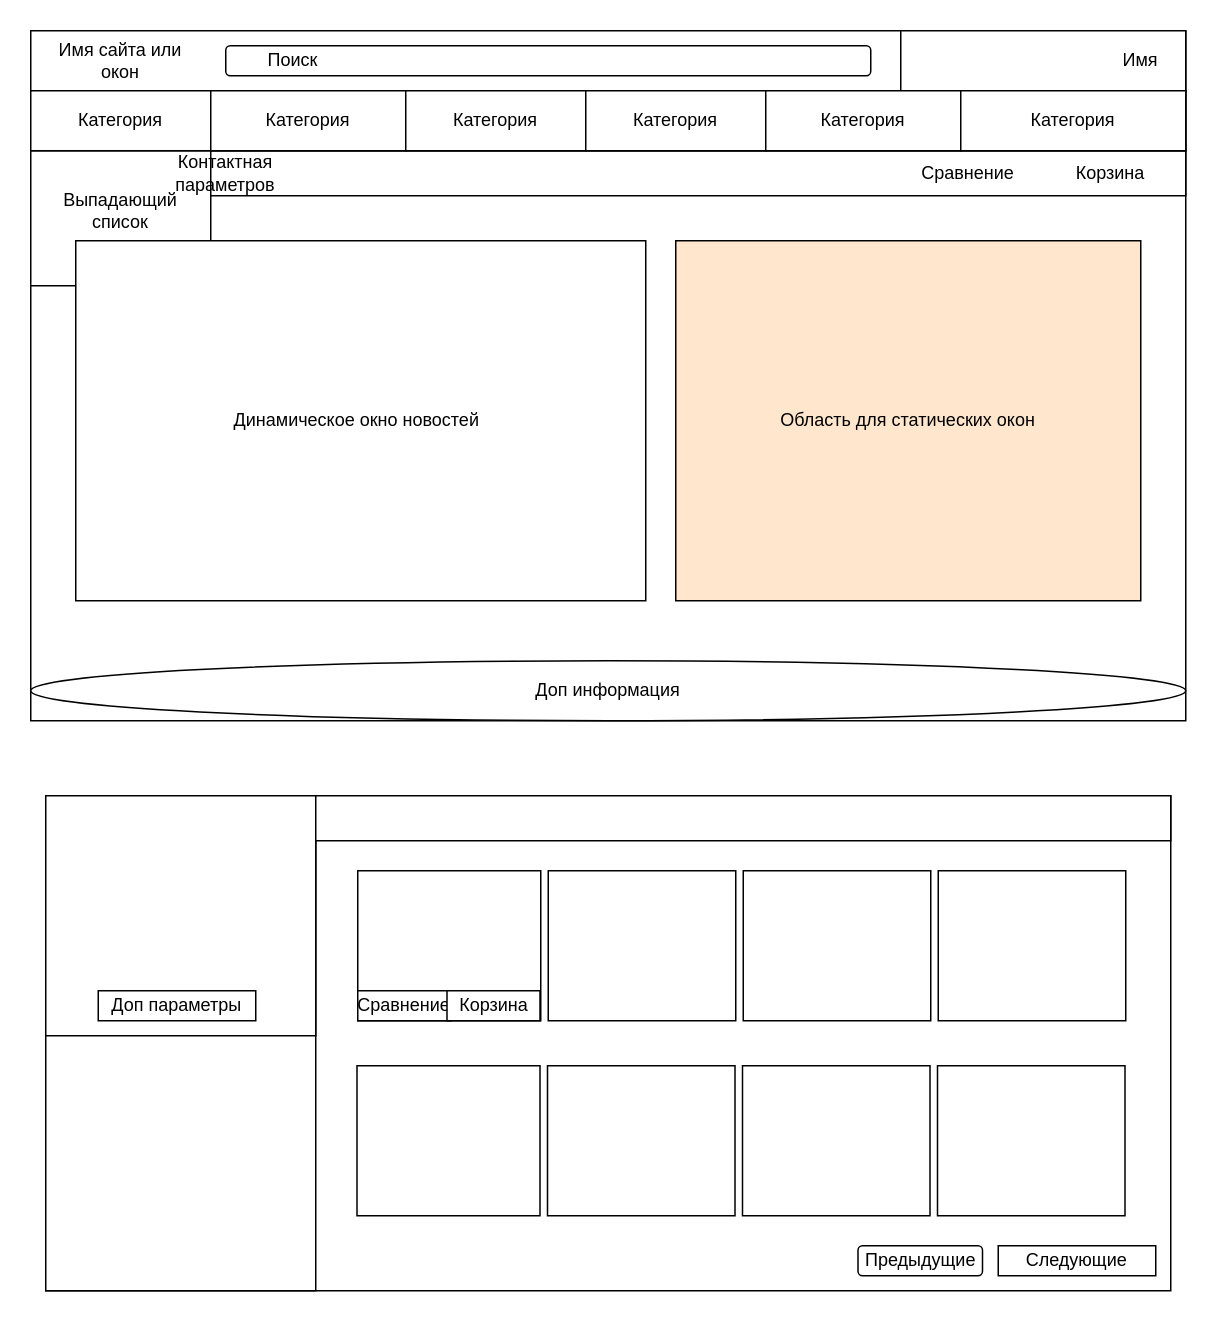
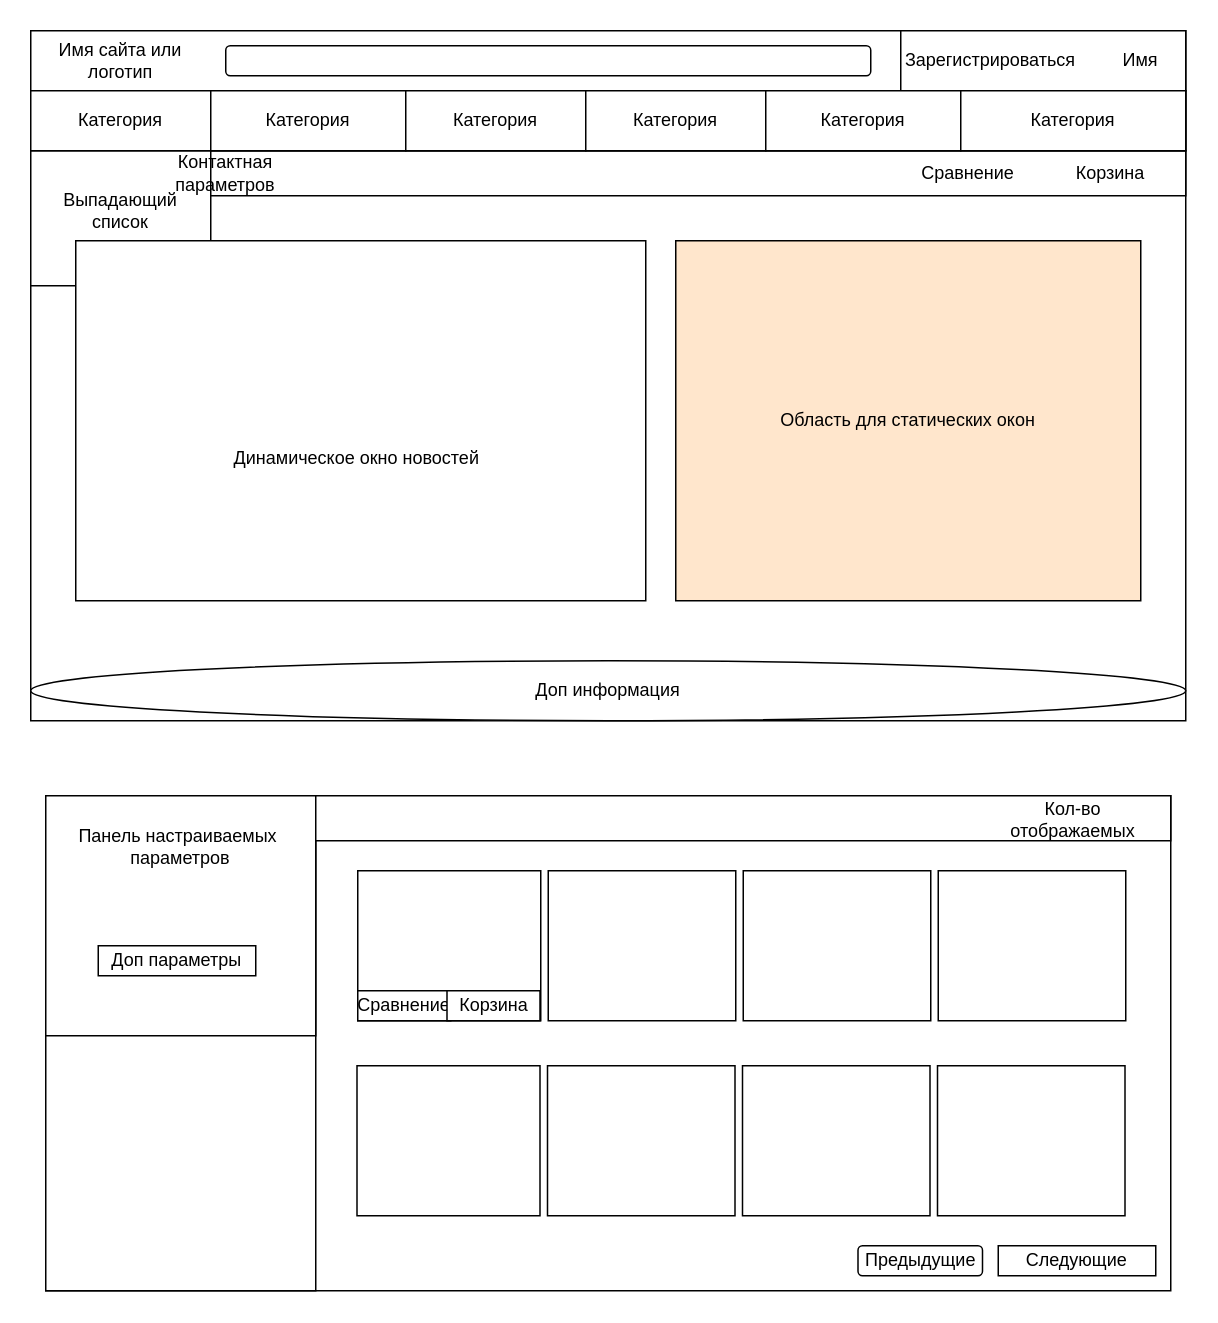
  <mxCell id="0" />
  <mxCell id="1" parent="0" />
  <mxCell id="2" value="" style="rounded=0;whiteSpace=wrap;html=1;" vertex="1" parent="1"><mxGeometry x="20" y="20" width="770" height="460" as="geometry" /></mxCell>
  <mxCell id="3" value="" style="rounded=0;whiteSpace=wrap;html=1;" vertex="1" parent="1"><mxGeometry x="20" y="100" width="770" height="30" as="geometry" /></mxCell>
  <mxCell id="4" value="" style="rounded=0;whiteSpace=wrap;html=1;" vertex="1" parent="1"><mxGeometry x="20" y="60" width="120" height="130" as="geometry" /></mxCell>
  <mxCell id="5" value="" style="rounded=0;whiteSpace=wrap;html=1;" vertex="1" parent="1"><mxGeometry x="20" y="60" width="770" height="40" as="geometry" /></mxCell>
  <mxCell id="6" value="" style="rounded=1;whiteSpace=wrap;html=1;" vertex="1" parent="1"><mxGeometry x="150" y="30" width="430" height="20" as="geometry" /></mxCell>
- <mxCell id="7" value="Имя сайта или окон" style="text;html=1;strokeColor=none;fillColor=none;align=center;verticalAlign=middle;whiteSpace=wrap;rounded=0;" vertex="1" parent="1"><mxGeometry x="30" y="25" width="100" height="30" as="geometry" /></mxCell>
- <mxCell id="8" value="Поиск" style="text;html=1;strokeColor=none;fillColor=none;align=center;verticalAlign=middle;whiteSpace=wrap;rounded=0;" vertex="1" parent="1"><mxGeometry x="160" y="30" width="70" height="20" as="geometry" /></mxCell>
+ <mxCell id="7" value="Имя сайта или логотип" style="text;html=1;strokeColor=none;fillColor=none;align=center;verticalAlign=middle;whiteSpace=wrap;rounded=0;" vertex="1" parent="1"><mxGeometry x="30" y="25" width="100" height="30" as="geometry" /></mxCell>
  <mxCell id="9" value="" style="rounded=0;whiteSpace=wrap;html=1;" vertex="1" parent="1"><mxGeometry x="600" y="20" width="190" height="40" as="geometry" /></mxCell>
+ <mxCell id="10" value="Зарегистрироваться" style="text;html=1;strokeColor=none;fillColor=none;align=center;verticalAlign=middle;whiteSpace=wrap;rounded=0;" vertex="1" parent="1"><mxGeometry x="610" y="30" width="100" height="20" as="geometry" /></mxCell>
  <mxCell id="11" value="Имя" style="text;html=1;strokeColor=none;fillColor=none;align=center;verticalAlign=middle;whiteSpace=wrap;rounded=0;" vertex="1" parent="1"><mxGeometry x="740" y="30" width="40" height="20" as="geometry" /></mxCell>
  <mxCell id="12" value="" style="rounded=0;whiteSpace=wrap;html=1;" vertex="1" parent="1"><mxGeometry x="20" y="60" width="120" height="40" as="geometry" /></mxCell>
  <mxCell id="13" value="" style="rounded=0;whiteSpace=wrap;html=1;" vertex="1" parent="1"><mxGeometry x="140" y="60" width="130" height="40" as="geometry" /></mxCell>
  <mxCell id="14" value="" style="rounded=0;whiteSpace=wrap;html=1;" vertex="1" parent="1"><mxGeometry x="270" y="60" width="120" height="40" as="geometry" /></mxCell>
  <mxCell id="15" value="" style="rounded=0;whiteSpace=wrap;html=1;" vertex="1" parent="1"><mxGeometry x="390" y="60" width="120" height="40" as="geometry" /></mxCell>
  <mxCell id="16" value="" style="rounded=0;whiteSpace=wrap;html=1;" vertex="1" parent="1"><mxGeometry x="510" y="60" width="130" height="40" as="geometry" /></mxCell>
  <mxCell id="17" value="" style="rounded=0;whiteSpace=wrap;html=1;" vertex="1" parent="1"><mxGeometry x="640" y="60" width="150" height="40" as="geometry" /></mxCell>
  <mxCell id="18" value="Категория" style="text;html=1;strokeColor=none;fillColor=none;align=center;verticalAlign=middle;whiteSpace=wrap;rounded=0;" vertex="1" parent="1"><mxGeometry x="60" y="70" width="40" height="20" as="geometry" /></mxCell>
  <mxCell id="19" value="Категория" style="text;html=1;strokeColor=none;fillColor=none;align=center;verticalAlign=middle;whiteSpace=wrap;rounded=0;" vertex="1" parent="1"><mxGeometry x="185" y="70" width="40" height="20" as="geometry" /></mxCell>
  <mxCell id="20" value="Категория" style="text;html=1;strokeColor=none;fillColor=none;align=center;verticalAlign=middle;whiteSpace=wrap;rounded=0;" vertex="1" parent="1"><mxGeometry x="310" y="70" width="40" height="20" as="geometry" /></mxCell>
  <mxCell id="21" value="Категория" style="text;html=1;strokeColor=none;fillColor=none;align=center;verticalAlign=middle;whiteSpace=wrap;rounded=0;" vertex="1" parent="1"><mxGeometry x="430" y="70" width="40" height="20" as="geometry" /></mxCell>
  <mxCell id="22" value="Категория" style="text;html=1;strokeColor=none;fillColor=none;align=center;verticalAlign=middle;whiteSpace=wrap;rounded=0;" vertex="1" parent="1"><mxGeometry x="555" y="70" width="40" height="20" as="geometry" /></mxCell>
  <mxCell id="23" value="Категория" style="text;html=1;strokeColor=none;fillColor=none;align=center;verticalAlign=middle;whiteSpace=wrap;rounded=0;" vertex="1" parent="1"><mxGeometry x="695" y="70" width="40" height="20" as="geometry" /></mxCell>
  <mxCell id="24" value="Сравнение" style="text;html=1;strokeColor=none;fillColor=none;align=center;verticalAlign=middle;whiteSpace=wrap;rounded=0;" vertex="1" parent="1"><mxGeometry x="595" y="105" width="100" height="20" as="geometry" /></mxCell>
  <mxCell id="25" value="Корзина" style="text;html=1;strokeColor=none;fillColor=none;align=center;verticalAlign=middle;whiteSpace=wrap;rounded=0;" vertex="1" parent="1"><mxGeometry x="720" y="105" width="40" height="20" as="geometry" /></mxCell>
  <mxCell id="26" value="" style="rounded=0;whiteSpace=wrap;html=1;" vertex="1" parent="1"><mxGeometry x="50" y="160" width="380" height="240" as="geometry" /></mxCell>
- <mxCell id="27" value="Динамическое окно новостей" style="text;html=1;strokeColor=none;fillColor=none;align=center;verticalAlign=middle;whiteSpace=wrap;rounded=0;" vertex="1" parent="1"><mxGeometry x="140" y="255" width="195" height="50" as="geometry" /></mxCell>
+ <mxCell id="27" value="Динамическое окно новостей" style="text;html=1;strokeColor=none;fillColor=none;align=center;verticalAlign=middle;whiteSpace=wrap;rounded=0;" vertex="1" parent="1"><mxGeometry x="140" y="280" width="195" height="50" as="geometry" /></mxCell>
  <mxCell id="28" value="Выпадающий список" style="text;html=1;strokeColor=none;fillColor=none;align=center;verticalAlign=middle;whiteSpace=wrap;rounded=0;" vertex="1" parent="1"><mxGeometry x="40" y="120" width="80" height="40" as="geometry" /></mxCell>
  <mxCell id="29" value="Область для статических окон" style="rounded=0;whiteSpace=wrap;html=1;fillColor=#ffe6cc;" vertex="1" parent="1"><mxGeometry x="450" y="160" width="310" height="240" as="geometry" /></mxCell>
  <mxCell id="30" value="Доп информация" style="ellipse;whiteSpace=wrap;html=1;" vertex="1" parent="1"><mxGeometry x="20" y="440" width="770" height="40" as="geometry" /></mxCell>
  <mxCell id="31" value="Контактная параметров" style="text;html=1;strokeColor=none;fillColor=none;align=center;verticalAlign=middle;whiteSpace=wrap;rounded=0;" vertex="1" parent="1"><mxGeometry x="90" y="105" width="120" height="20" as="geometry" /></mxCell>
  <mxCell id="32" value="" style="rounded=0;whiteSpace=wrap;html=1;" vertex="1" parent="1"><mxGeometry x="30" y="530" width="750" height="330" as="geometry" /></mxCell>
  <mxCell id="33" value="" style="rounded=0;whiteSpace=wrap;html=1;" vertex="1" parent="1"><mxGeometry x="30" y="530" width="180" height="330" as="geometry" /></mxCell>
  <mxCell id="34" value="" style="rounded=0;whiteSpace=wrap;html=1;" vertex="1" parent="1"><mxGeometry x="30" y="530" width="180" height="160" as="geometry" /></mxCell>
- <mxCell id="36" value="Доп параметры" style="rounded=0;whiteSpace=wrap;html=1;" vertex="1" parent="1"><mxGeometry x="65" y="660" width="105" height="20" as="geometry" /></mxCell>
+ <mxCell id="35" value="Панель настраиваемых&amp;nbsp;&lt;br&gt;параметров" style="text;html=1;strokeColor=none;fillColor=none;align=center;verticalAlign=middle;whiteSpace=wrap;rounded=0;" vertex="1" parent="1"><mxGeometry x="50" y="546" width="140" height="36" as="geometry" /></mxCell>
+ <mxCell id="36" value="Доп параметры" style="rounded=0;whiteSpace=wrap;html=1;" vertex="1" parent="1"><mxGeometry x="65" y="630" width="105" height="20" as="geometry" /></mxCell>
  <mxCell id="37" value="" style="rounded=0;whiteSpace=wrap;html=1;" vertex="1" parent="1"><mxGeometry x="210" y="530" width="570" height="30" as="geometry" /></mxCell>
+ <mxCell id="38" value="Кол-во отображаемых" style="text;html=1;strokeColor=none;fillColor=none;align=center;verticalAlign=middle;whiteSpace=wrap;rounded=0;" vertex="1" parent="1"><mxGeometry x="665" y="533.5" width="100" height="25" as="geometry" /></mxCell>
  <mxCell id="39" value="" style="rounded=0;whiteSpace=wrap;html=1;" vertex="1" parent="1"><mxGeometry x="238" y="580" width="122" height="100" as="geometry" /></mxCell>
  <mxCell id="40" value="" style="rounded=0;whiteSpace=wrap;html=1;" vertex="1" parent="1"><mxGeometry x="365" y="580" width="125" height="100" as="geometry" /></mxCell>
  <mxCell id="41" value="" style="rounded=0;whiteSpace=wrap;html=1;" vertex="1" parent="1"><mxGeometry x="495" y="580" width="125" height="100" as="geometry" /></mxCell>
  <mxCell id="42" value="" style="rounded=0;whiteSpace=wrap;html=1;" vertex="1" parent="1"><mxGeometry x="625" y="580" width="125" height="100" as="geometry" /></mxCell>
  <mxCell id="43" value="" style="rounded=0;whiteSpace=wrap;html=1;" vertex="1" parent="1"><mxGeometry x="237.5" y="710" width="122" height="100" as="geometry" /></mxCell>
  <mxCell id="44" value="" style="rounded=0;whiteSpace=wrap;html=1;" vertex="1" parent="1"><mxGeometry x="364.5" y="710" width="125" height="100" as="geometry" /></mxCell>
  <mxCell id="45" value="" style="rounded=0;whiteSpace=wrap;html=1;" vertex="1" parent="1"><mxGeometry x="494.5" y="710" width="125" height="100" as="geometry" /></mxCell>
  <mxCell id="46" value="" style="rounded=0;whiteSpace=wrap;html=1;" vertex="1" parent="1"><mxGeometry x="624.5" y="710" width="125" height="100" as="geometry" /></mxCell>
  <mxCell id="47" value="Следующие" style="rounded=0;whiteSpace=wrap;html=1;" vertex="1" parent="1"><mxGeometry x="665" y="830" width="105" height="20" as="geometry" /></mxCell>
  <mxCell id="48" value="Предыдущие" style="whiteSpace=wrap;html=1;rounded=1;" vertex="1" parent="1"><mxGeometry x="571.5" y="830" width="83" height="20" as="geometry" /></mxCell>
  <mxCell id="49" value="Сравнение" style="rounded=0;whiteSpace=wrap;html=1;" vertex="1" parent="1"><mxGeometry x="238" y="660" width="62" height="20" as="geometry" /></mxCell>
  <mxCell id="50" value="Корзина" style="rounded=0;whiteSpace=wrap;html=1;" vertex="1" parent="1"><mxGeometry x="297.5" y="660" width="62" height="20" as="geometry" /></mxCell>
